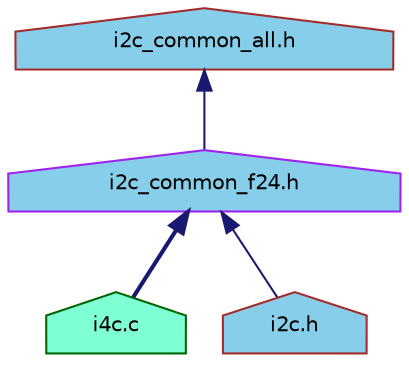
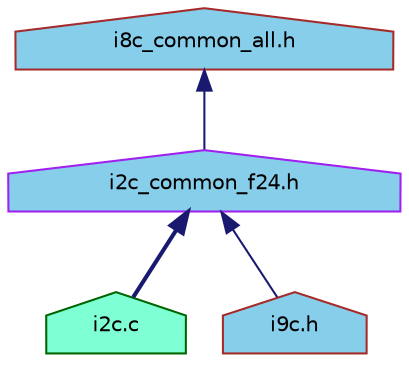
  digraph {
    fontname="DejaVu Sans"
    node [color=brown fillcolor=skyblue fontname="DejaVu Sans" fontsize=10 shape=house style=filled]
    edge [color=midnightblue dir=back fontname="DejaVu Sans" fontsize=10 labelfontname=Helvetica labelfontsize=10 style=solid]
-   n1 [fontcolor=black height=0.2 label="i2c_common_all.h" width=0.4]
+   n1 [fontcolor=black height=0.2 label="i8c_common_all.h" width=0.4]
    n2 [color=purple height=0.2 label="i2c_common_f24.h" width=0.4]
-   n3 [color=darkgreen fillcolor=aquamarine height=0.2 label="i4c.c" width=0.4]
-   n4 [height=0.2 label="i2c.h" width=0.4]
+   n3 [color=darkgreen fillcolor=aquamarine height=0.2 label="i2c.c" width=0.4]
+   n4 [height=0.2 label="i9c.h" width=0.4]
    n1 -> n2
    n2 -> n3 [style=bold]
    n2 -> n4
  }
